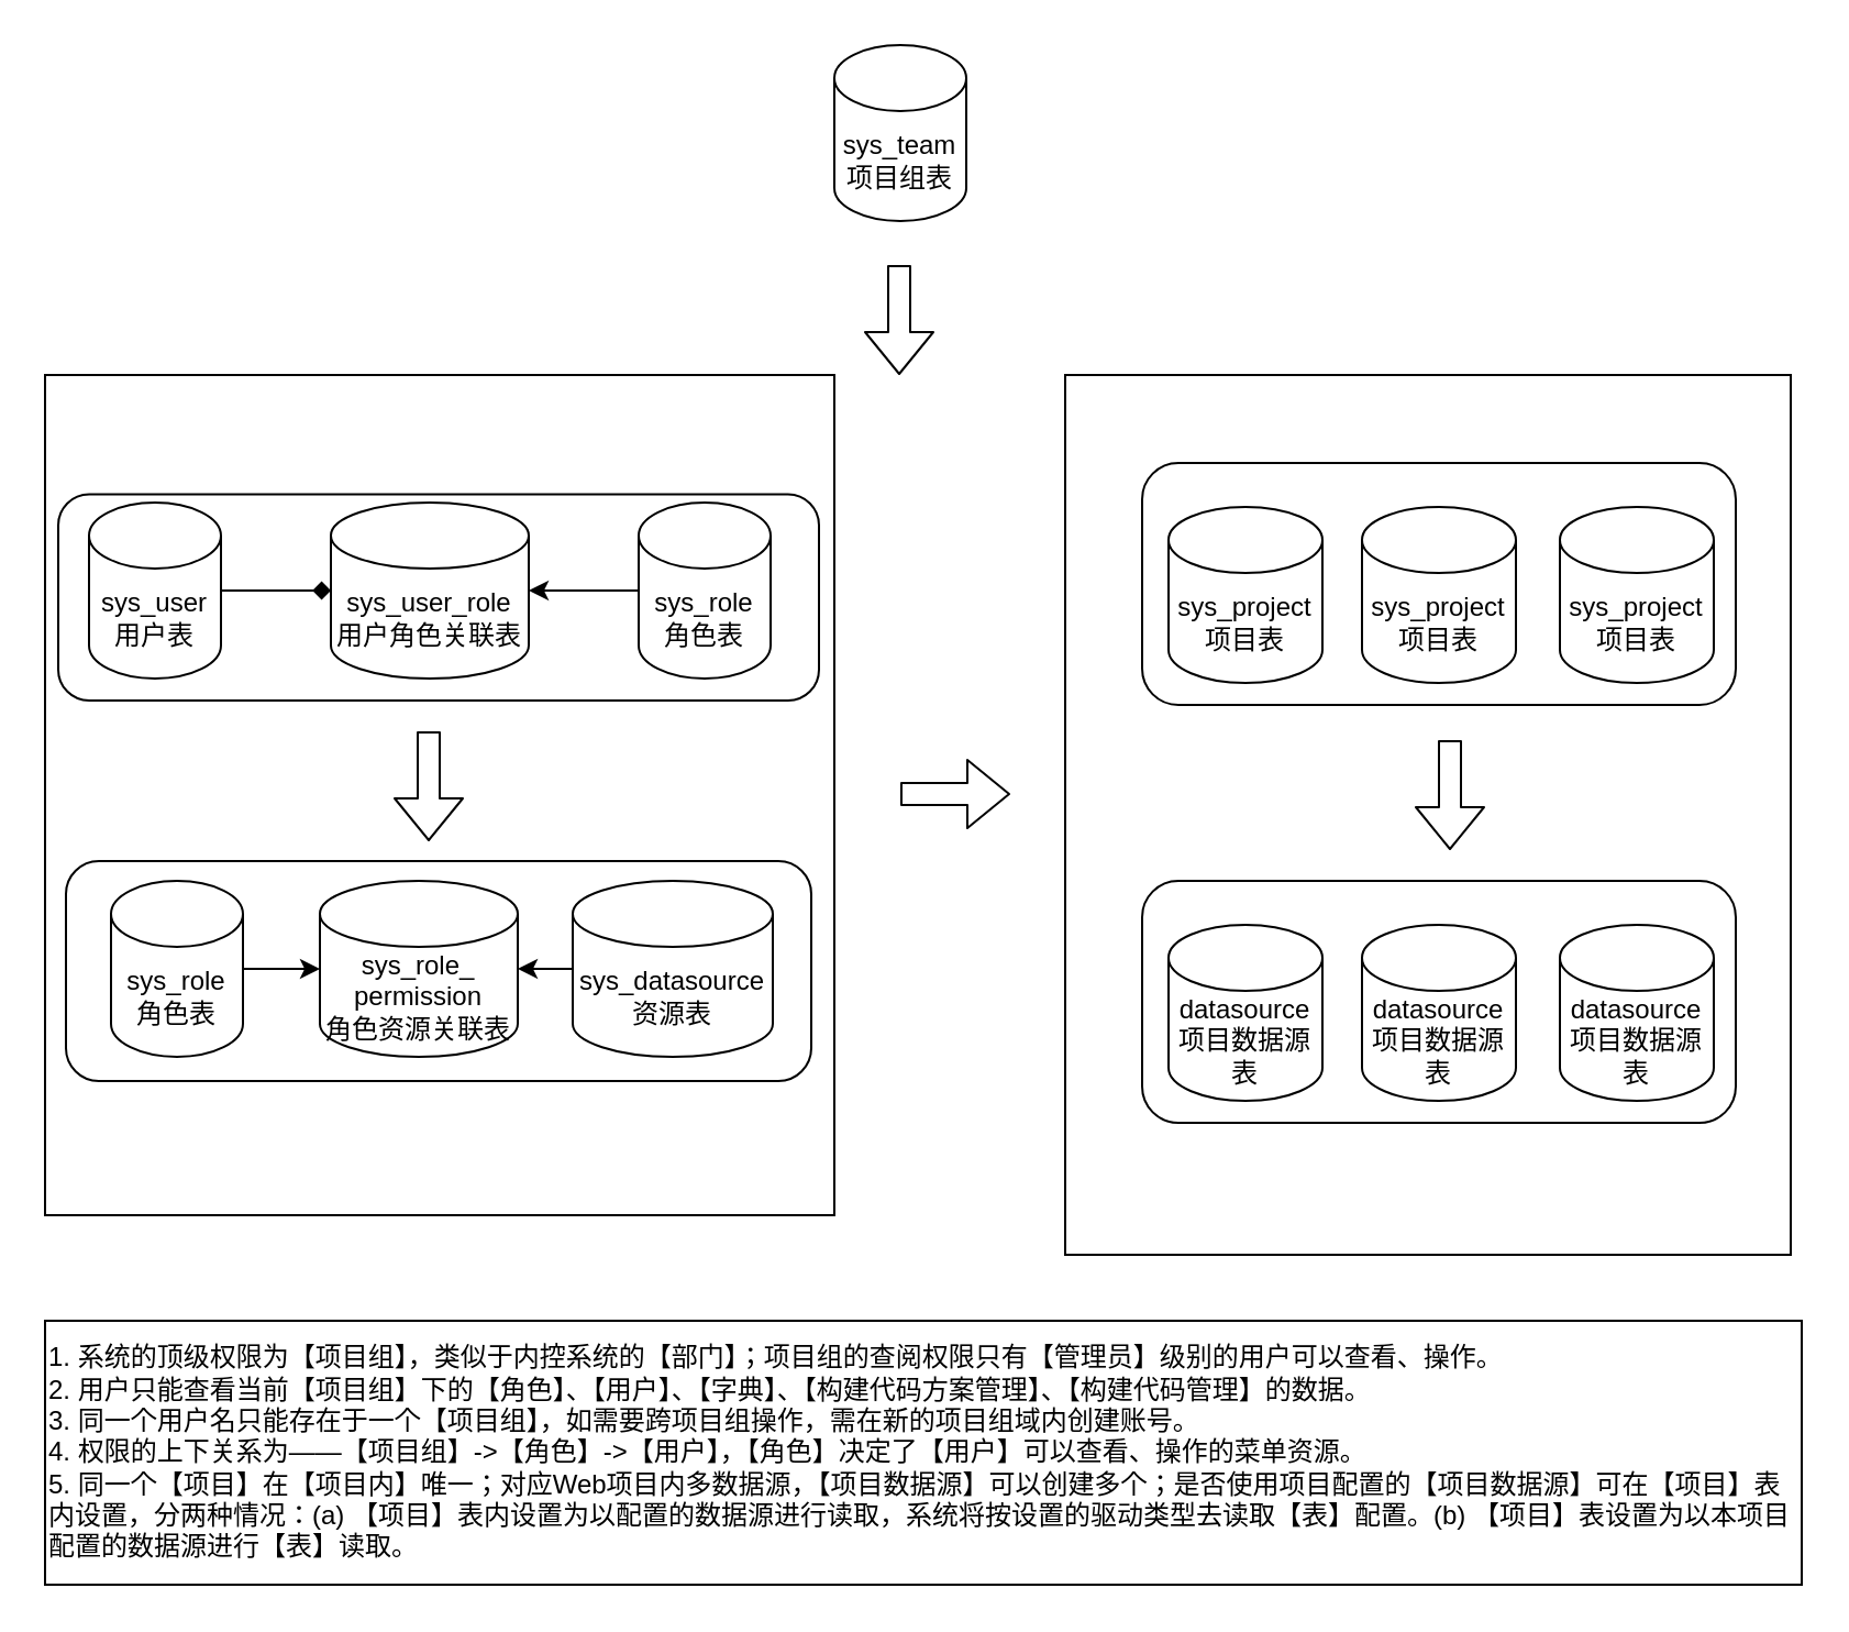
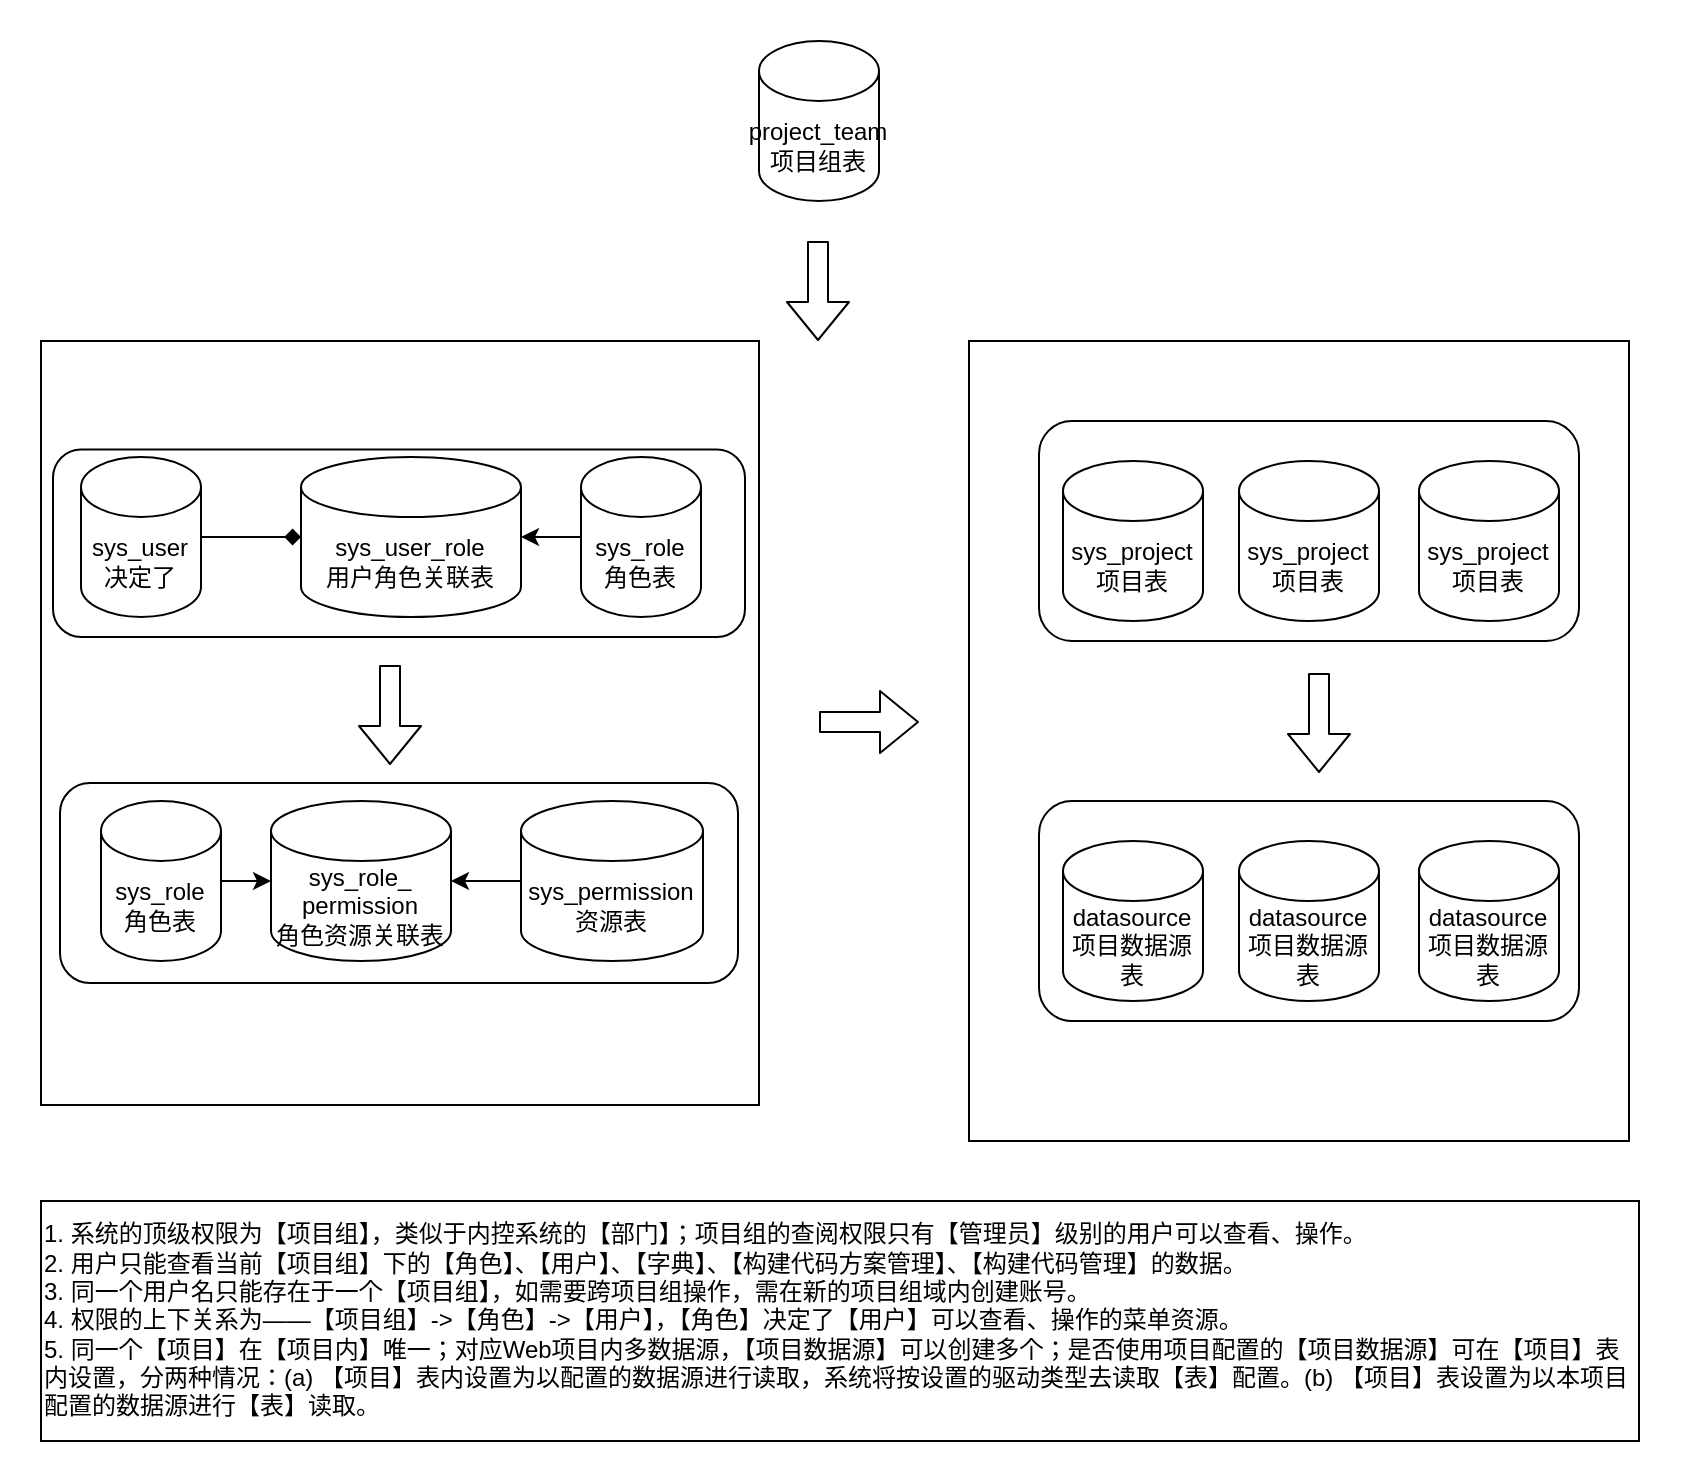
  <mxCell id="0" />
  <mxCell id="1" parent="0" />
  <mxCell id="2" value="" style="rounded=0;whiteSpace=wrap;html=1;" vertex="1" parent="1"><mxGeometry x="484" y="170" width="330" height="400" as="geometry" /></mxCell>
- <mxCell id="3" value="&lt;span&gt;sys_team&lt;/span&gt;&lt;br&gt;&lt;span&gt;项目组表&lt;/span&gt;" style="shape=cylinder3;whiteSpace=wrap;html=1;boundedLbl=1;backgroundOutline=1;size=15;" vertex="1" parent="1"><mxGeometry x="379" y="20" width="60" height="80" as="geometry" /></mxCell>
+ <mxCell id="3" value="&lt;span&gt;project_team&lt;/span&gt;&lt;br&gt;&lt;span&gt;项目组表&lt;/span&gt;" style="shape=cylinder3;whiteSpace=wrap;html=1;boundedLbl=1;backgroundOutline=1;size=15;" vertex="1" parent="1"><mxGeometry x="379" y="20" width="60" height="80" as="geometry" /></mxCell>
  <mxCell id="4" value="" style="shape=flexArrow;endArrow=classic;html=1;" edge="1" parent="1"><mxGeometry width="50" height="50" relative="1" as="geometry"><mxPoint x="408.5" y="120" as="sourcePoint" /><mxPoint x="408.5" y="170" as="targetPoint" /></mxGeometry></mxCell>
  <mxCell id="5" value="" style="shape=flexArrow;endArrow=classic;html=1;" edge="1" parent="1"><mxGeometry width="50" height="50" relative="1" as="geometry"><mxPoint x="409" y="360.5" as="sourcePoint" /><mxPoint x="459" y="360.5" as="targetPoint" /></mxGeometry></mxCell>
  <mxCell id="6" value="" style="group" vertex="1" connectable="0" parent="1"><mxGeometry x="20" y="170" width="359" height="382" as="geometry" /></mxCell>
  <mxCell id="7" value="" style="rounded=0;whiteSpace=wrap;html=1;" vertex="1" parent="6"><mxGeometry width="359" height="382" as="geometry" /></mxCell>
  <mxCell id="8" value="" style="rounded=1;whiteSpace=wrap;html=1;" vertex="1" parent="6"><mxGeometry x="6" y="54.25" width="346" height="93.75" as="geometry" /></mxCell>
- <mxCell id="9" value="sys_user&lt;br&gt;用户表" style="shape=cylinder3;whiteSpace=wrap;html=1;boundedLbl=1;backgroundOutline=1;size=15;" vertex="1" parent="6"><mxGeometry x="20" y="58" width="60" height="80" as="geometry" /></mxCell>
+ <mxCell id="9" value="sys_user&lt;br&gt;决定了" style="shape=cylinder3;whiteSpace=wrap;html=1;boundedLbl=1;backgroundOutline=1;size=15;" vertex="1" parent="6"><mxGeometry x="20" y="58" width="60" height="80" as="geometry" /></mxCell>
  <mxCell id="10" value="sys_role&lt;br&gt;角色表" style="shape=cylinder3;whiteSpace=wrap;html=1;boundedLbl=1;backgroundOutline=1;size=15;" vertex="1" parent="6"><mxGeometry x="270" y="58" width="60" height="80" as="geometry" /></mxCell>
- <mxCell id="11" value="sys_user_role&lt;br&gt;用户角色关联表" style="shape=cylinder3;whiteSpace=wrap;html=1;boundedLbl=1;backgroundOutline=1;size=15;" vertex="1" parent="6"><mxGeometry x="130" y="58" width="90" height="80" as="geometry" /></mxCell>
+ <mxCell id="11" value="sys_user_role&lt;br&gt;用户角色关联表" style="shape=cylinder3;whiteSpace=wrap;html=1;boundedLbl=1;backgroundOutline=1;size=15;" vertex="1" parent="6"><mxGeometry x="130" y="58" width="110" height="80" as="geometry" /></mxCell>
  <mxCell id="12" style="edgeStyle=orthogonalEdgeStyle;rounded=0;orthogonalLoop=1;jettySize=auto;html=1;entryX=0;entryY=0.5;entryDx=0;entryDy=0;entryPerimeter=0;endArrow=diamond;" edge="1" parent="6" source="9" target="11"><mxGeometry x="6" y="54.25" as="geometry" /></mxCell>
  <mxCell id="13" style="edgeStyle=orthogonalEdgeStyle;rounded=0;orthogonalLoop=1;jettySize=auto;html=1;entryX=1;entryY=0.5;entryDx=0;entryDy=0;entryPerimeter=0;" edge="1" parent="6" source="10" target="11"><mxGeometry x="6" y="54.25" as="geometry" /></mxCell>
  <mxCell id="14" value="" style="rounded=1;whiteSpace=wrap;html=1;" vertex="1" parent="6"><mxGeometry x="9.5" y="221" width="339" height="100" as="geometry" /></mxCell>
  <mxCell id="15" value="sys_role&lt;br&gt;角色表" style="shape=cylinder3;whiteSpace=wrap;html=1;boundedLbl=1;backgroundOutline=1;size=15;" vertex="1" parent="6"><mxGeometry x="30" y="230" width="60" height="80" as="geometry" /></mxCell>
- <mxCell id="16" value="sys_datasource&lt;br&gt;资源表" style="shape=cylinder3;whiteSpace=wrap;html=1;boundedLbl=1;backgroundOutline=1;size=15;" vertex="1" parent="6"><mxGeometry x="240" y="230" width="91" height="80" as="geometry" /></mxCell>
- <mxCell id="17" value="sys_role_&lt;br&gt;permission&lt;br&gt;角色资源关联表" style="shape=cylinder3;whiteSpace=wrap;html=1;boundedLbl=1;backgroundOutline=1;size=15;" vertex="1" parent="6"><mxGeometry x="125" y="230" width="90" height="80" as="geometry" /></mxCell>
+ <mxCell id="16" value="sys_permission&lt;br&gt;资源表" style="shape=cylinder3;whiteSpace=wrap;html=1;boundedLbl=1;backgroundOutline=1;size=15;" vertex="1" parent="6"><mxGeometry x="240" y="230" width="91" height="80" as="geometry" /></mxCell>
+ <mxCell id="17" value="sys_role_&lt;br&gt;permission&lt;br&gt;角色资源关联表" style="shape=cylinder3;whiteSpace=wrap;html=1;boundedLbl=1;backgroundOutline=1;size=15;" vertex="1" parent="6"><mxGeometry x="115" y="230" width="90" height="80" as="geometry" /></mxCell>
  <mxCell id="18" style="edgeStyle=orthogonalEdgeStyle;rounded=0;orthogonalLoop=1;jettySize=auto;html=1;entryX=0;entryY=0.5;entryDx=0;entryDy=0;entryPerimeter=0;" edge="1" parent="6" source="15" target="17"><mxGeometry relative="1" as="geometry" /></mxCell>
  <mxCell id="19" style="edgeStyle=orthogonalEdgeStyle;rounded=0;orthogonalLoop=1;jettySize=auto;html=1;entryX=1;entryY=0.5;entryDx=0;entryDy=0;entryPerimeter=0;" edge="1" parent="6" source="16" target="17"><mxGeometry relative="1" as="geometry" /></mxCell>
  <mxCell id="20" value="" style="shape=flexArrow;endArrow=classic;html=1;" edge="1" parent="6"><mxGeometry width="50" height="50" relative="1" as="geometry"><mxPoint x="174.5" y="162" as="sourcePoint" /><mxPoint x="174.5" y="212" as="targetPoint" /></mxGeometry></mxCell>
  <mxCell id="21" value="" style="shape=flexArrow;endArrow=classic;html=1;" edge="1" parent="6"><mxGeometry width="50" height="50" relative="1" as="geometry"><mxPoint x="639" y="166" as="sourcePoint" /><mxPoint x="639" y="216" as="targetPoint" /></mxGeometry></mxCell>
  <mxCell id="22" value="" style="group" vertex="1" connectable="0" parent="1"><mxGeometry x="519" y="210" width="270" height="110" as="geometry" /></mxCell>
  <mxCell id="23" value="" style="rounded=1;whiteSpace=wrap;html=1;" vertex="1" parent="22"><mxGeometry width="270" height="110" as="geometry" /></mxCell>
  <mxCell id="24" value="sys_project&lt;br&gt;项目表" style="shape=cylinder3;whiteSpace=wrap;html=1;boundedLbl=1;backgroundOutline=1;size=15;" vertex="1" parent="22"><mxGeometry x="12" y="20" width="70" height="80" as="geometry" /></mxCell>
  <mxCell id="25" value="sys_project&lt;br&gt;项目表" style="shape=cylinder3;whiteSpace=wrap;html=1;boundedLbl=1;backgroundOutline=1;size=15;" vertex="1" parent="22"><mxGeometry x="100" y="20" width="70" height="80" as="geometry" /></mxCell>
  <mxCell id="26" value="sys_project&lt;br&gt;项目表" style="shape=cylinder3;whiteSpace=wrap;html=1;boundedLbl=1;backgroundOutline=1;size=15;" vertex="1" parent="22"><mxGeometry x="190" y="20" width="70" height="80" as="geometry" /></mxCell>
  <mxCell id="27" value="" style="group" vertex="1" connectable="0" parent="1"><mxGeometry x="519" y="400" width="270" height="110" as="geometry" /></mxCell>
  <mxCell id="28" value="" style="rounded=1;whiteSpace=wrap;html=1;" vertex="1" parent="27"><mxGeometry width="270" height="110" as="geometry" /></mxCell>
  <mxCell id="29" value="datasource&lt;br&gt;项目数据源表" style="shape=cylinder3;whiteSpace=wrap;html=1;boundedLbl=1;backgroundOutline=1;size=15;" vertex="1" parent="27"><mxGeometry x="12" y="20" width="70" height="80" as="geometry" /></mxCell>
  <mxCell id="30" value="datasource&lt;br&gt;项目数据源表" style="shape=cylinder3;whiteSpace=wrap;html=1;boundedLbl=1;backgroundOutline=1;size=15;" vertex="1" parent="27"><mxGeometry x="100" y="20" width="70" height="80" as="geometry" /></mxCell>
  <mxCell id="31" value="datasource&lt;br&gt;项目数据源表" style="shape=cylinder3;whiteSpace=wrap;html=1;boundedLbl=1;backgroundOutline=1;size=15;" vertex="1" parent="27"><mxGeometry x="190" y="20" width="70" height="80" as="geometry" /></mxCell>
  <mxCell id="32" value="1. 系统的顶级权限为【项目组】，类似于内控系统的【部门】；项目组的查阅权限只有【管理员】级别的用户可以查看、操作。&lt;br&gt;2. 用户只能查看当前【项目组】下的【角色】、【用户】、【字典】、【构建代码方案管理】、【构建代码管理】的数据。&lt;br&gt;3. 同一个用户名只能存在于一个【项目组】，如需要跨项目组操作，需在新的项目组域内创建账号。&lt;br&gt;4. 权限的上下关系为——【项目组】-&amp;gt;【角色】-&amp;gt;【用户】，【角色】决定了【用户】可以查看、操作的菜单资源。&lt;br&gt;5. 同一个【项目】在【项目内】唯一；对应Web项目内多数据源，【项目数据源】可以创建多个；是否使用项目配置的【项目数据源】可在【项目】表内设置，分两种情况：(a) 【项目】表内设置为以配置的数据源进行读取，系统将按设置的驱动类型去读取【表】配置。(b) 【项目】表设置为以本项目配置的数据源进行【表】读取。" style="whiteSpace=wrap;html=1;align=left;" vertex="1" parent="1"><mxGeometry x="20" y="600" width="799" height="120" as="geometry" /></mxCell>
